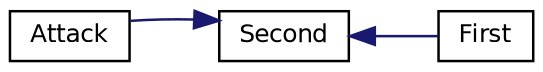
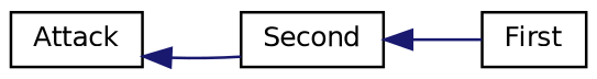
  digraph {
    rankdir=LR
    node [color=black fillcolor=white fontname=Helvetica fontsize=10 shape=record style=filled]
    edge [color=midnightblue dir=back fontname=Helvetica fontsize=10 labelfontname=Helvetica labelfontsize=10 style=solid]
    n1 [height=0.2 label=Attack width=0.4]
    n2 [height=0.2 label=Second width=0.4]
    n3 [height=0.2 label=First width=0.4]
-   n2 -> n1
+   n1 -> n2
    n2 -> n3
  }
